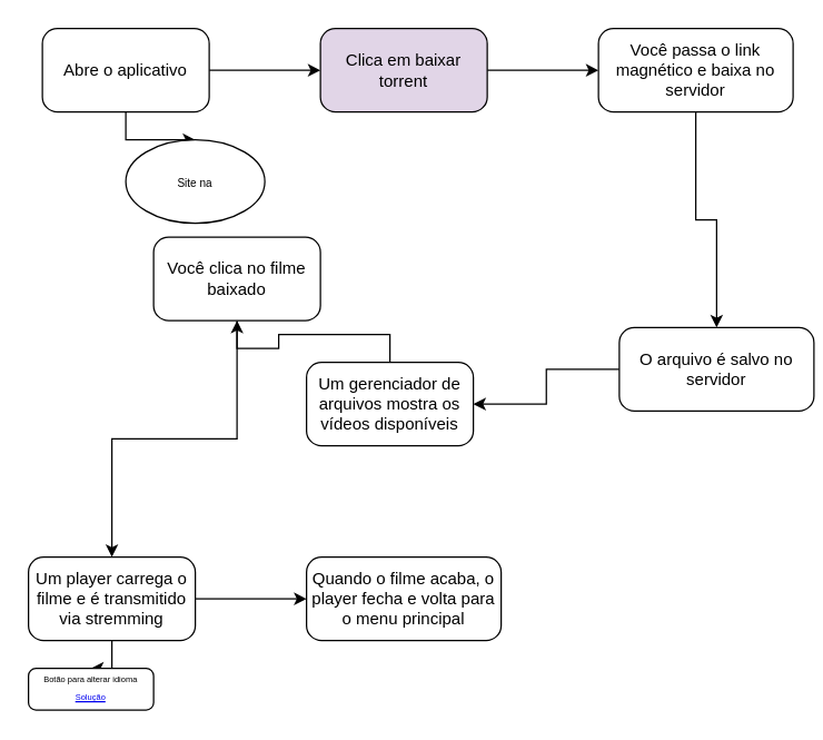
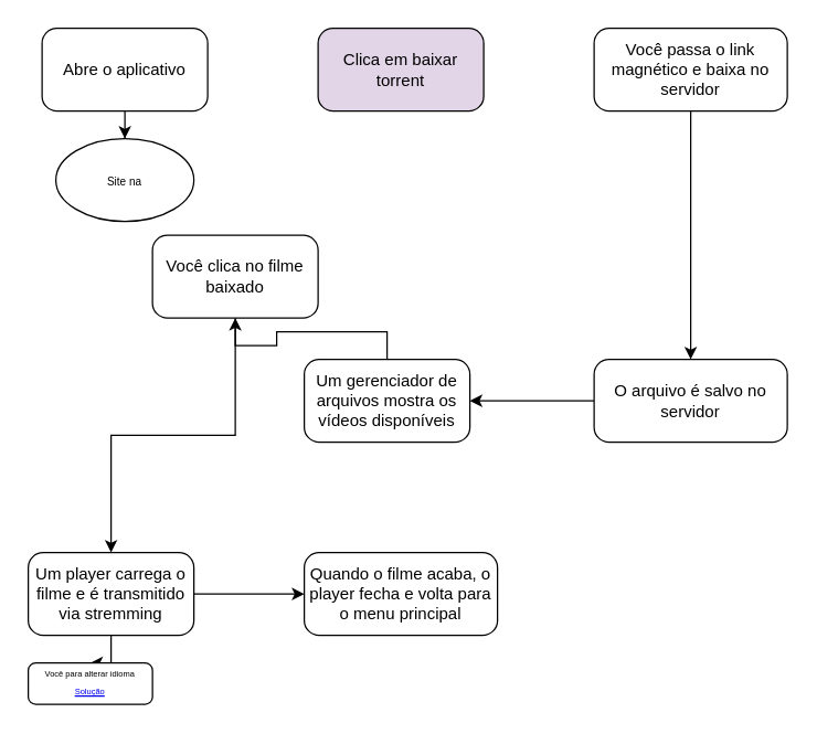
  <mxCell id="0" />
  <mxCell id="1" parent="0" />
- <mxCell id="2" value="" style="edgeStyle=orthogonalEdgeStyle;rounded=0;orthogonalLoop=1;jettySize=auto;html=1;" edge="1" parent="1" source="4" target="6"><mxGeometry relative="1" as="geometry" /></mxCell>
  <mxCell id="3" value="" style="edgeStyle=orthogonalEdgeStyle;rounded=0;orthogonalLoop=1;jettySize=auto;html=1;" edge="1" parent="1" source="4" target="19"><mxGeometry relative="1" as="geometry" /></mxCell>
  <mxCell id="4" value="Abre o aplicativo" style="rounded=1;whiteSpace=wrap;html=1;arcSize=18;" vertex="1" parent="1"><mxGeometry x="30" y="20" width="120" height="60" as="geometry" /></mxCell>
- <mxCell id="5" value="" style="edgeStyle=orthogonalEdgeStyle;rounded=0;orthogonalLoop=1;jettySize=auto;html=1;" edge="1" parent="1" source="6" target="8"><mxGeometry relative="1" as="geometry" /></mxCell>
  <mxCell id="6" value="Clica em baixar torrent" style="whiteSpace=wrap;html=1;rounded=1;arcSize=18;fillColor=#e1d5e7;" vertex="1" parent="1"><mxGeometry x="230" y="20" width="120" height="60" as="geometry" /></mxCell>
  <mxCell id="7" value="" style="edgeStyle=orthogonalEdgeStyle;rounded=0;orthogonalLoop=1;jettySize=auto;html=1;" edge="1" parent="1" source="8" target="10"><mxGeometry relative="1" as="geometry" /></mxCell>
  <mxCell id="8" value="Você passa o link magnético e baixa no servidor" style="whiteSpace=wrap;html=1;rounded=1;arcSize=18;" vertex="1" parent="1"><mxGeometry x="430" y="20" width="140" height="60" as="geometry" /></mxCell>
  <mxCell id="9" value="" style="edgeStyle=orthogonalEdgeStyle;rounded=0;orthogonalLoop=1;jettySize=auto;html=1;" edge="1" parent="1" source="10" target="12"><mxGeometry relative="1" as="geometry" /></mxCell>
- <mxCell id="10" value="&lt;div&gt;O arquivo é salvo no servidor&lt;/div&gt;" style="whiteSpace=wrap;html=1;rounded=1;arcSize=18;" vertex="1" parent="1"><mxGeometry x="445" y="235" width="140" height="60" as="geometry" /></mxCell>
+ <mxCell id="10" value="&lt;div&gt;O arquivo é salvo no servidor&lt;/div&gt;" style="whiteSpace=wrap;html=1;rounded=1;arcSize=18;" vertex="1" parent="1"><mxGeometry x="430" y="260" width="140" height="60" as="geometry" /></mxCell>
  <mxCell id="11" value="" style="edgeStyle=orthogonalEdgeStyle;rounded=0;orthogonalLoop=1;jettySize=auto;html=1;" edge="1" parent="1" source="12" target="14"><mxGeometry relative="1" as="geometry" /></mxCell>
  <mxCell id="12" value="Um gerenciador de arquivos mostra os vídeos disponíveis" style="whiteSpace=wrap;html=1;rounded=1;arcSize=18;" vertex="1" parent="1"><mxGeometry x="220" y="260" width="120" height="60" as="geometry" /></mxCell>
  <mxCell id="13" value="" style="edgeStyle=orthogonalEdgeStyle;rounded=0;orthogonalLoop=1;jettySize=auto;html=1;" edge="1" parent="1" source="14" target="17"><mxGeometry relative="1" as="geometry" /></mxCell>
  <mxCell id="14" value="Você clica no filme baixado" style="whiteSpace=wrap;html=1;rounded=1;arcSize=18;" vertex="1" parent="1"><mxGeometry x="110" y="170" width="120" height="60" as="geometry" /></mxCell>
  <mxCell id="15" value="" style="edgeStyle=orthogonalEdgeStyle;rounded=0;orthogonalLoop=1;jettySize=auto;html=1;" edge="1" parent="1" source="17" target="18"><mxGeometry relative="1" as="geometry" /></mxCell>
  <mxCell id="16" value="" style="edgeStyle=orthogonalEdgeStyle;rounded=0;orthogonalLoop=1;jettySize=auto;html=1;" edge="1" parent="1" source="17" target="20"><mxGeometry relative="1" as="geometry" /></mxCell>
  <mxCell id="17" value="Um player carrega o filme e é transmitido via stremming" style="whiteSpace=wrap;html=1;rounded=1;arcSize=18;" vertex="1" parent="1"><mxGeometry x="20" y="400" width="120" height="60" as="geometry" /></mxCell>
  <mxCell id="18" value="Quando o filme acaba, o player fecha e volta para o menu principal" style="whiteSpace=wrap;html=1;rounded=1;arcSize=18;" vertex="1" parent="1"><mxGeometry x="220" y="400" width="140" height="60" as="geometry" /></mxCell>
- <mxCell id="19" value="&lt;font style=&quot;font-size: 8px;&quot;&gt;Site na &lt;br&gt;&lt;/font&gt;" style="ellipse;whiteSpace=wrap;html=1;rounded=1;arcSize=18;" vertex="1" parent="1"><mxGeometry x="90" y="100" width="100" height="60" as="geometry" /></mxCell>
- <mxCell id="20" value="&lt;div style=&quot;font-size: 6px;&quot;&gt;&lt;font style=&quot;font-size: 6px;&quot;&gt;Botão para alterar idioma&lt;/font&gt;&lt;/div&gt;&lt;font style=&quot;font-size: 6px;&quot;&gt;&lt;a href=&quot;https://github.com/videojs/http-streaming&quot;&gt;Solução&lt;/a&gt;&lt;/font&gt;" style="whiteSpace=wrap;html=1;rounded=1;arcSize=18;" vertex="1" parent="1"><mxGeometry x="20" y="480" width="90" height="30" as="geometry" /></mxCell>
+ <mxCell id="19" value="&lt;font style=&quot;font-size: 8px;&quot;&gt;Site na &lt;br&gt;&lt;/font&gt;" style="ellipse;whiteSpace=wrap;html=1;rounded=1;arcSize=18;" vertex="1" parent="1"><mxGeometry x="40" y="100" width="100" height="60" as="geometry" /></mxCell>
+ <mxCell id="20" value="&lt;div style=&quot;font-size: 6px;&quot;&gt;&lt;font style=&quot;font-size: 6px;&quot;&gt;Você para alterar idioma&lt;/font&gt;&lt;/div&gt;&lt;font style=&quot;font-size: 6px;&quot;&gt;&lt;a href=&quot;https://github.com/videojs/http-streaming&quot;&gt;Solução&lt;/a&gt;&lt;/font&gt;" style="whiteSpace=wrap;html=1;rounded=1;arcSize=18;" vertex="1" parent="1"><mxGeometry x="20" y="480" width="90" height="30" as="geometry" /></mxCell>
